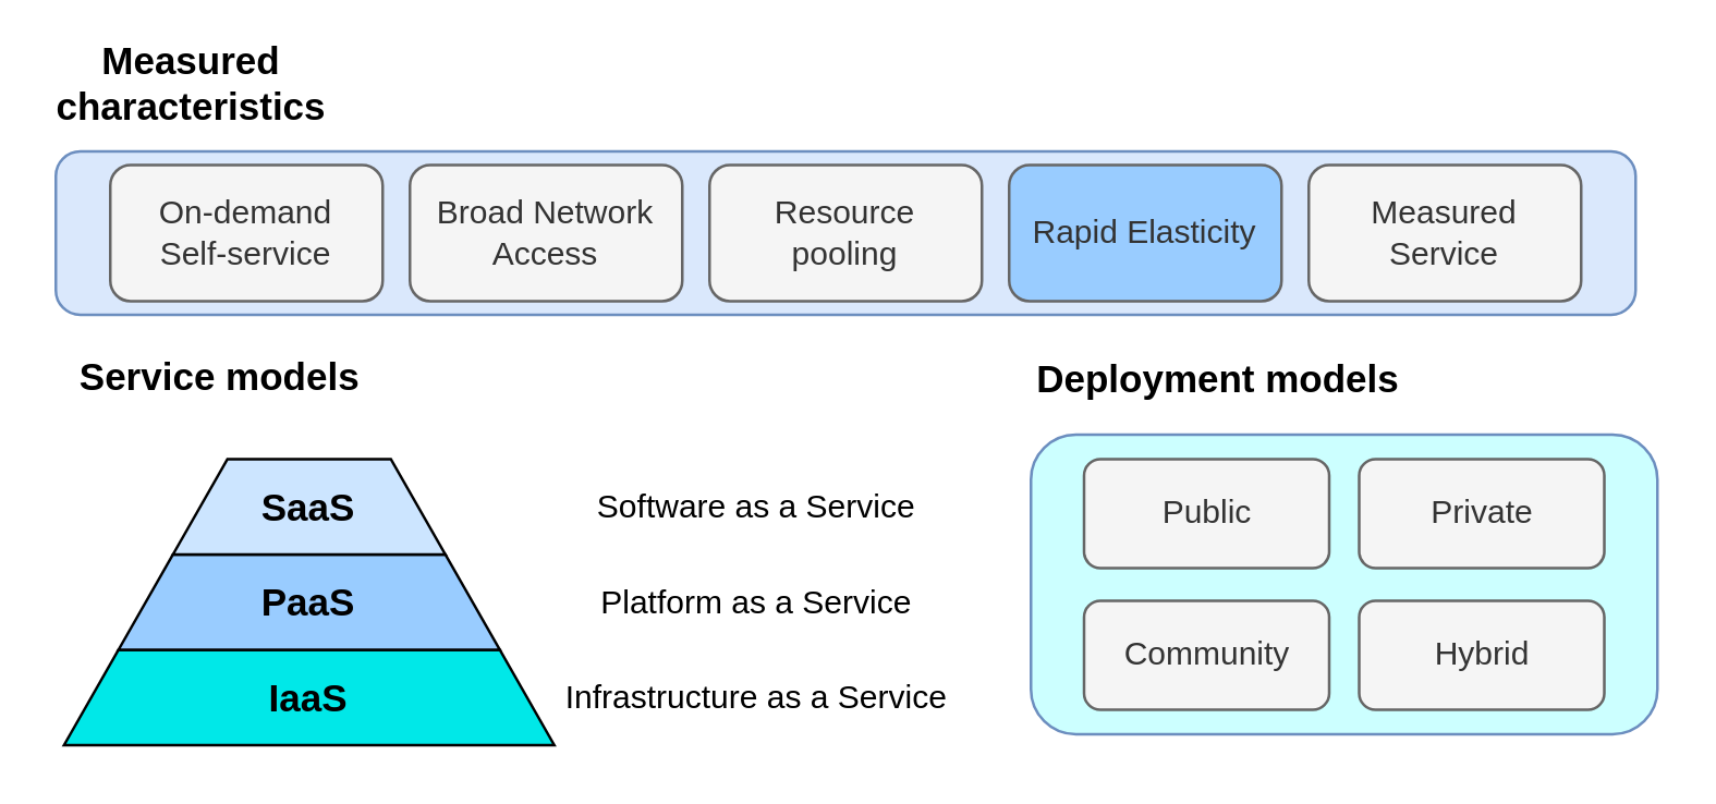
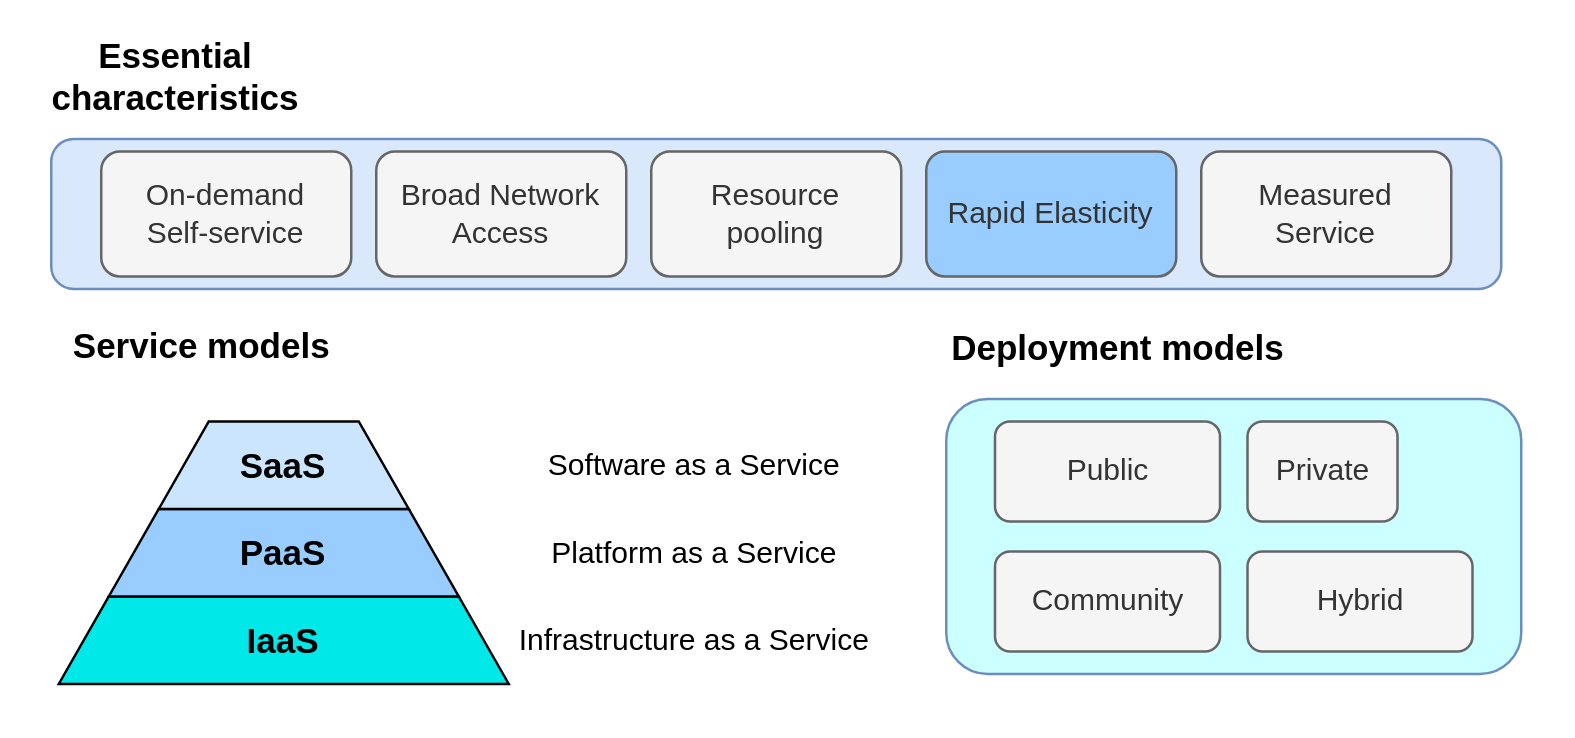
  <mxCell id="0" />
  <mxCell id="1" parent="0" />
  <mxCell id="2" value="" style="rounded=1;whiteSpace=wrap;html=1;fontSize=12;strokeColor=#6c8ebf;fillColor=#CCFFFF;" vertex="1" parent="1"><mxGeometry x="378" y="159" width="230" height="110" as="geometry" /></mxCell>
  <mxCell id="3" value="" style="rounded=1;whiteSpace=wrap;html=1;fontSize=12;fillColor=#dae8fc;strokeColor=#6c8ebf;" vertex="1" parent="1"><mxGeometry x="20" y="55" width="580" height="60" as="geometry" /></mxCell>
- <mxCell id="4" value="Measured&lt;br style=&quot;font-size: 14px;&quot;&gt;characteristics" style="text;html=1;strokeColor=none;fillColor=none;align=center;verticalAlign=middle;whiteSpace=wrap;rounded=0;fontStyle=1;fontSize=14;" vertex="1" parent="1"><mxGeometry x="35" y="20" width="70" height="20" as="geometry" /></mxCell>
+ <mxCell id="4" value="Essential&lt;br style=&quot;font-size: 14px;&quot;&gt;characteristics" style="text;html=1;strokeColor=none;fillColor=none;align=center;verticalAlign=middle;whiteSpace=wrap;rounded=0;fontStyle=1;fontSize=14;" vertex="1" parent="1"><mxGeometry x="35" y="20" width="70" height="20" as="geometry" /></mxCell>
  <mxCell id="5" value="Broad Network&lt;br style=&quot;font-size: 12px;&quot;&gt;Access" style="rounded=1;whiteSpace=wrap;html=1;fontSize=12;fillColor=#f5f5f5;strokeColor=#666666;fontColor=#333333;" vertex="1" parent="1"><mxGeometry x="150" y="60" width="100" height="50" as="geometry" /></mxCell>
  <mxCell id="6" value="On-demand&lt;br style=&quot;font-size: 12px;&quot;&gt;Self-service" style="rounded=1;whiteSpace=wrap;html=1;fontSize=12;fillColor=#f5f5f5;strokeColor=#666666;fontColor=#333333;" vertex="1" parent="1"><mxGeometry x="40" y="60" width="100" height="50" as="geometry" /></mxCell>
  <mxCell id="7" value="Resource&lt;br style=&quot;font-size: 12px;&quot;&gt;pooling" style="rounded=1;whiteSpace=wrap;html=1;fontSize=12;fillColor=#f5f5f5;strokeColor=#666666;fontColor=#333333;" vertex="1" parent="1"><mxGeometry x="260" y="60" width="100" height="50" as="geometry" /></mxCell>
  <mxCell id="8" value="Rapid Elasticity" style="rounded=1;whiteSpace=wrap;html=1;fontSize=12;fillColor=#99ccff;strokeColor=#666666;fontColor=#333333;" vertex="1" parent="1"><mxGeometry x="370" y="60" width="100" height="50" as="geometry" /></mxCell>
  <mxCell id="9" value="Measured&lt;br&gt;Service" style="rounded=1;whiteSpace=wrap;html=1;fontSize=12;fillColor=#f5f5f5;strokeColor=#666666;fontColor=#333333;" vertex="1" parent="1"><mxGeometry x="480" y="60" width="100" height="50" as="geometry" /></mxCell>
  <mxCell id="10" value="Service models" style="text;html=1;strokeColor=none;fillColor=none;align=center;verticalAlign=middle;whiteSpace=wrap;rounded=0;fontStyle=1;fontSize=14;" vertex="1" parent="1"><mxGeometry x="28" y="128" width="105" height="20" as="geometry" /></mxCell>
  <mxCell id="11" value="&lt;b&gt;IaaS&lt;/b&gt;" style="shape=trapezoid;perimeter=trapezoidPerimeter;whiteSpace=wrap;html=1;fixedSize=1;fontSize=14;size=20;fillColor=#00E8E8;" vertex="1" parent="1"><mxGeometry x="23" y="238" width="180" height="35" as="geometry" /></mxCell>
  <mxCell id="12" value="Infrastructure as a Service" style="text;html=1;align=center;verticalAlign=middle;resizable=0;points=[];autosize=1;strokeColor=none;fontSize=12;" vertex="1" parent="1"><mxGeometry x="197" y="245.5" width="160" height="20" as="geometry" /></mxCell>
  <mxCell id="13" value="&lt;b&gt;PaaS&lt;/b&gt;" style="shape=trapezoid;perimeter=trapezoidPerimeter;whiteSpace=wrap;html=1;fixedSize=1;fontSize=14;size=20;fillColor=#99CCFF;" vertex="1" parent="1"><mxGeometry x="43" y="203" width="140" height="35" as="geometry" /></mxCell>
  <mxCell id="14" value="&lt;b&gt;SaaS&lt;/b&gt;" style="shape=trapezoid;perimeter=trapezoidPerimeter;whiteSpace=wrap;html=1;fixedSize=1;fontSize=14;size=20;fillColor=#CCE5FF;" vertex="1" parent="1"><mxGeometry x="63" y="168" width="100" height="35" as="geometry" /></mxCell>
  <mxCell id="15" value="Platform as a Service" style="text;html=1;align=center;verticalAlign=middle;resizable=0;points=[];autosize=1;strokeColor=none;fontSize=12;" vertex="1" parent="1"><mxGeometry x="212" y="210.5" width="130" height="20" as="geometry" /></mxCell>
  <mxCell id="16" value="Software as a Service" style="text;html=1;align=center;verticalAlign=middle;resizable=0;points=[];autosize=1;strokeColor=none;fontSize=12;" vertex="1" parent="1"><mxGeometry x="212" y="175.5" width="130" height="20" as="geometry" /></mxCell>
  <mxCell id="17" value="Deployment models" style="text;html=1;strokeColor=none;fillColor=none;align=center;verticalAlign=middle;whiteSpace=wrap;rounded=0;fontStyle=1;fontSize=14;" vertex="1" parent="1"><mxGeometry x="367" y="129" width="160" height="20" as="geometry" /></mxCell>
  <mxCell id="18" value="Public" style="rounded=1;whiteSpace=wrap;html=1;fontSize=12;fillColor=#f5f5f5;strokeColor=#666666;fontColor=#333333;" vertex="1" parent="1"><mxGeometry x="397.5" y="168" width="90" height="40" as="geometry" /></mxCell>
- <mxCell id="19" value="Private" style="rounded=1;whiteSpace=wrap;html=1;fontSize=12;fillColor=#f5f5f5;strokeColor=#666666;fontColor=#333333;" vertex="1" parent="1"><mxGeometry x="498.5" y="168" width="90" height="40" as="geometry" /></mxCell>
+ <mxCell id="19" value="Private" style="rounded=1;whiteSpace=wrap;html=1;fontSize=12;fillColor=#f5f5f5;strokeColor=#666666;fontColor=#333333;" vertex="1" parent="1"><mxGeometry x="498.5" y="168" width="60" height="40" as="geometry" /></mxCell>
  <mxCell id="20" value="Community" style="rounded=1;whiteSpace=wrap;html=1;fontSize=12;fillColor=#f5f5f5;strokeColor=#666666;fontColor=#333333;" vertex="1" parent="1"><mxGeometry x="397.5" y="220" width="90" height="40" as="geometry" /></mxCell>
  <mxCell id="21" value="Hybrid" style="rounded=1;whiteSpace=wrap;html=1;fontSize=12;fillColor=#f5f5f5;strokeColor=#666666;fontColor=#333333;" vertex="1" parent="1"><mxGeometry x="498.5" y="220" width="90" height="40" as="geometry" /></mxCell>
